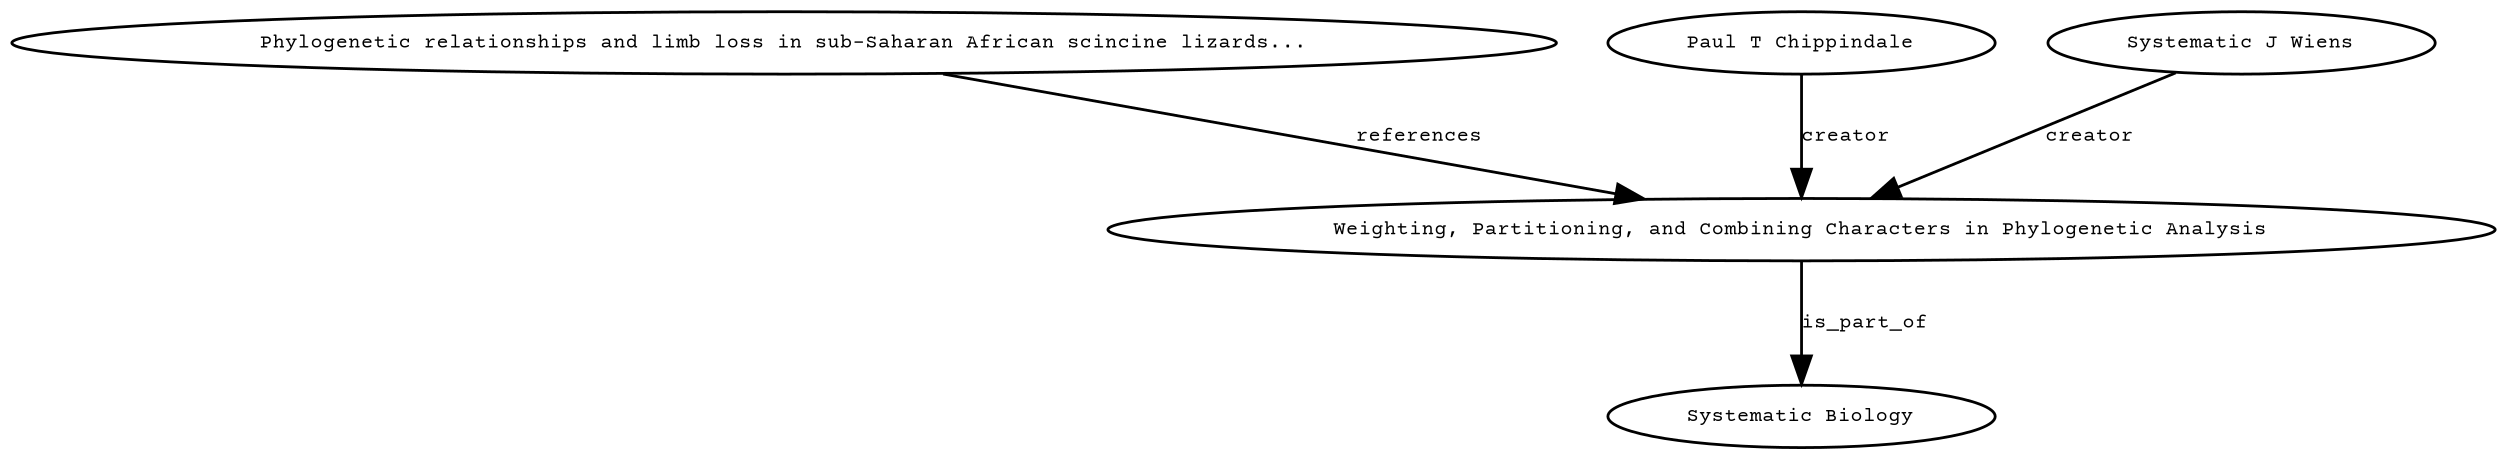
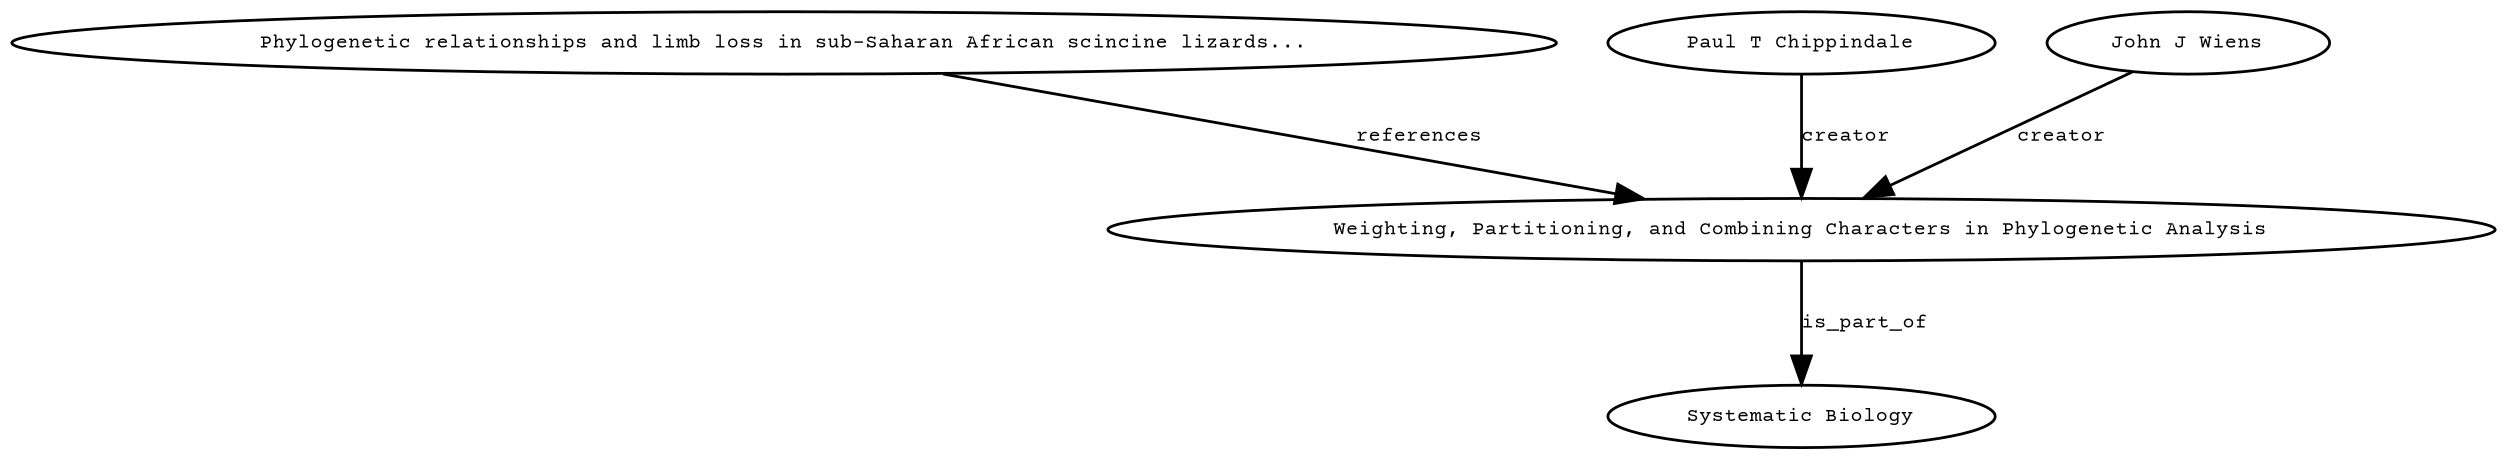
  digraph {
    fontname="Courier Prime"
    node [fontname="Courier Prime" fontsize=7]
    edge [fontname="Courier Prime" fontsize=7]
    n1 [height=0.27433100247 label="Weighting, Partitioning, and Combining Characters in Phylogenetic Analysis" width=0.27433100247]
    n2 [height=0.27433100247 label="Systematic Biology" width=0.27433100247]
    n3 [height=0.27433100247 label="Phylogenetic relationships and limb loss in sub-Saharan African scincine lizards..." width=0.27433100247]
    n4 [height=0.27433100247 label="Paul T Chippindale" width=0.27433100247]
-   n5 [height=0.27433100247 label="Systematic J Wiens" width=0.27433100247]
+   n5 [height=0.27433100247 label="John J Wiens" width=0.27433100247]
    n1 -> n2 [label=is_part_of]
    n3 -> n1 [label=references]
    n4 -> n1 [label=creator]
    n5 -> n1 [label=creator]
  }
